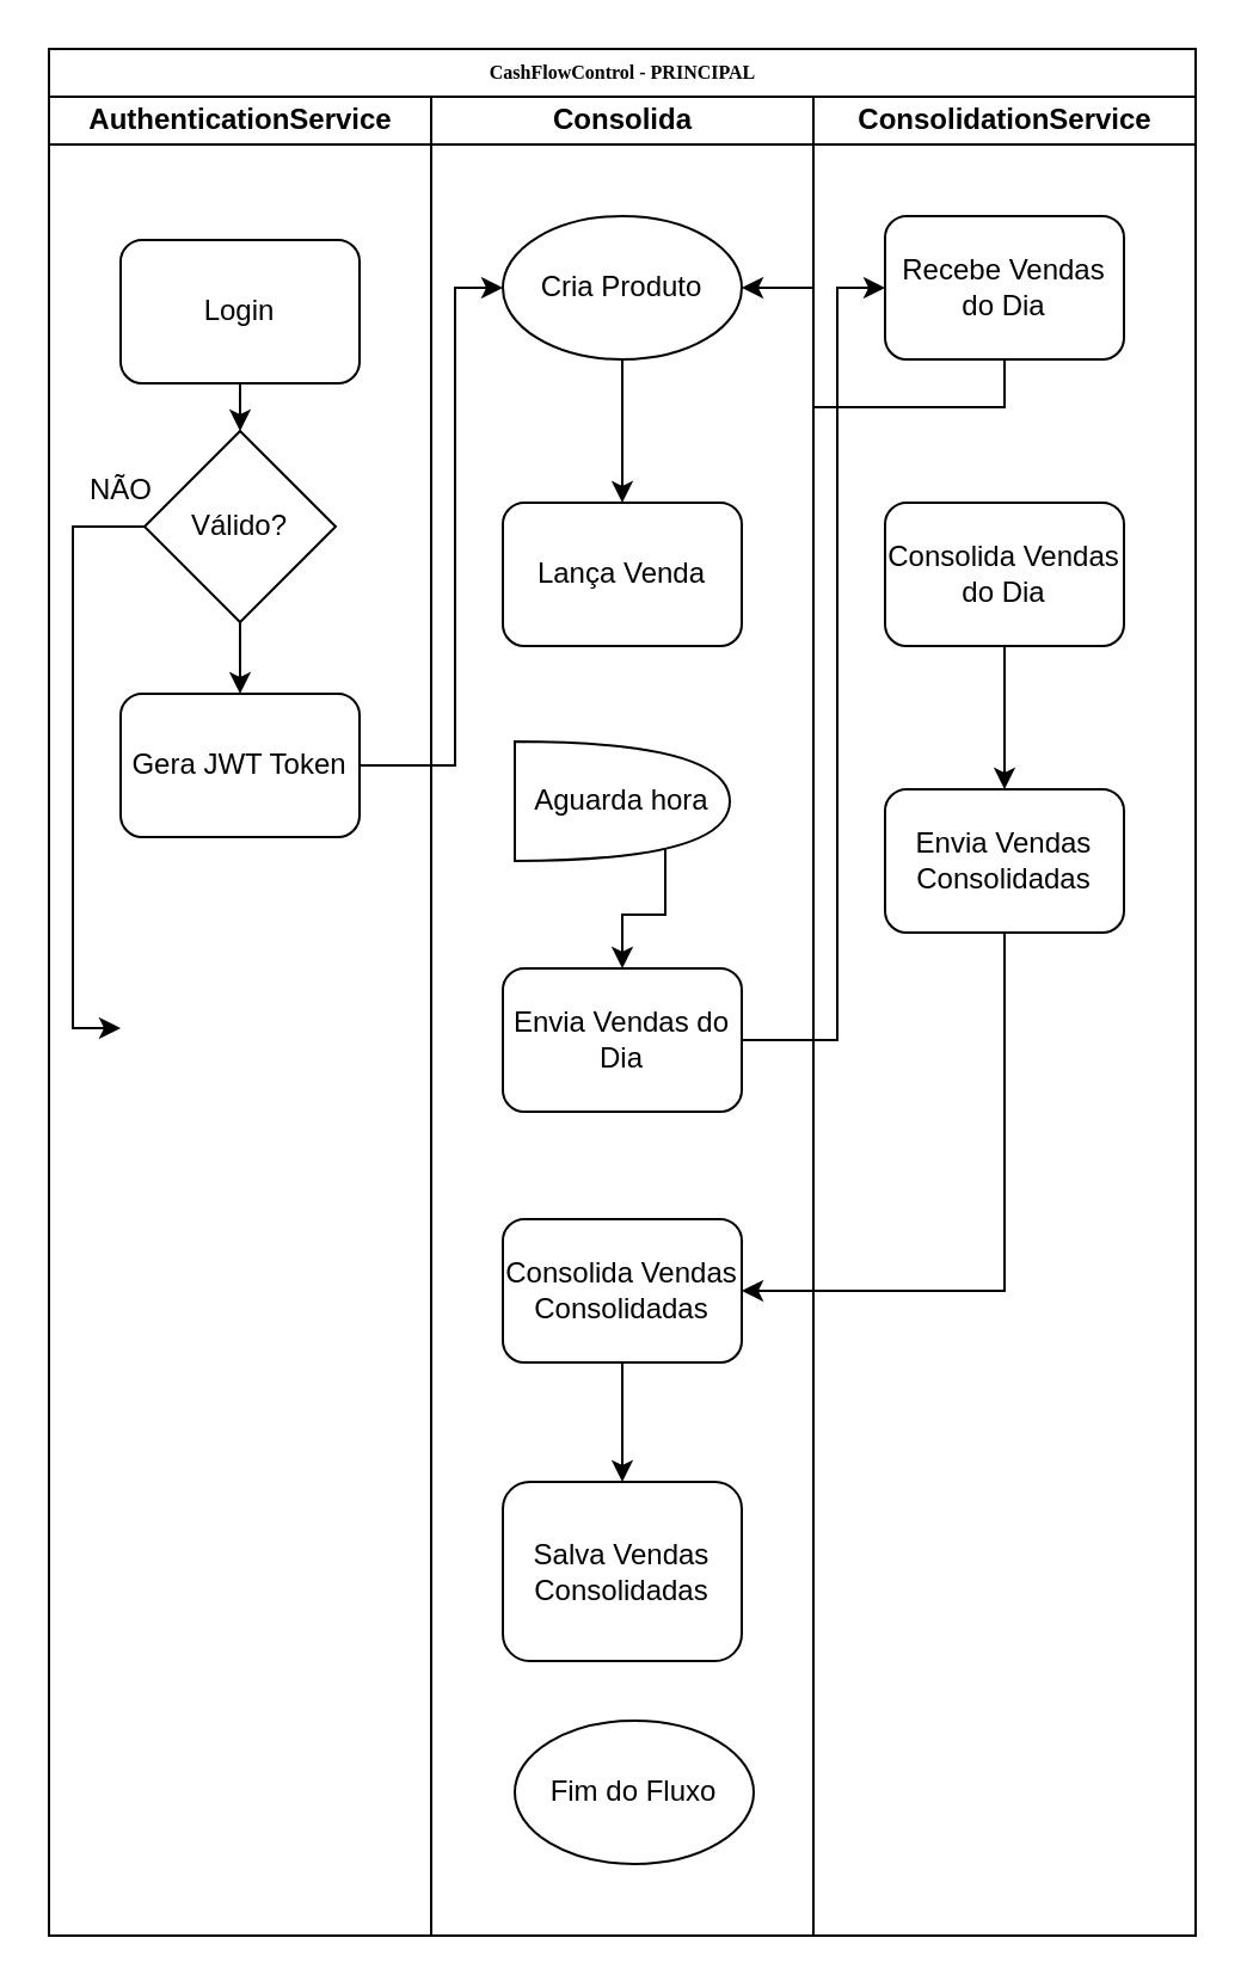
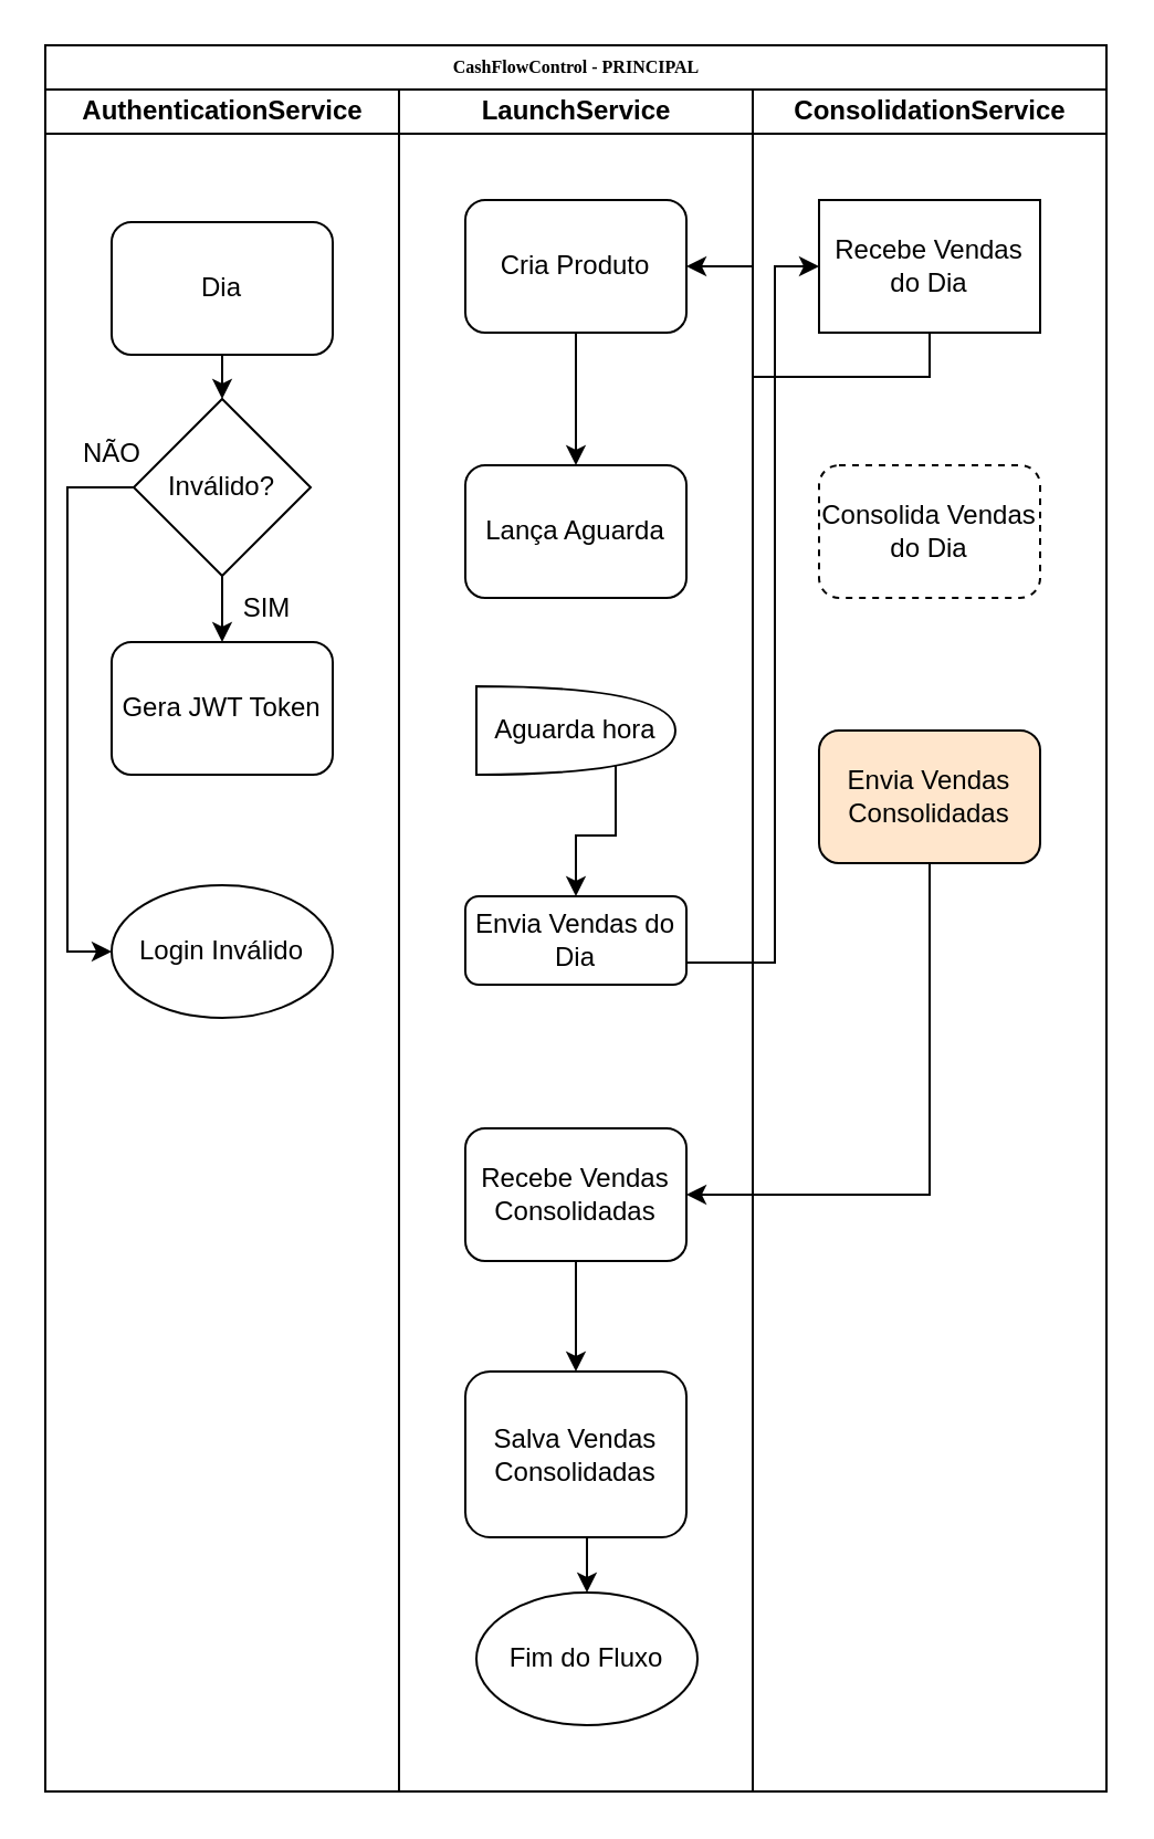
  <mxCell id="0" />
  <mxCell id="1" parent="0" />
  <mxCell id="2" value="CashFlowControl - PRINCIPAL" style="swimlane;html=1;childLayout=stackLayout;startSize=20;rounded=0;shadow=0;labelBackgroundColor=none;strokeWidth=1;fontFamily=Verdana;fontSize=8;align=center;" parent="1" vertex="1"><mxGeometry x="20" y="20" width="480" height="790" as="geometry" /></mxCell>
  <mxCell id="3" value="AuthenticationService" style="swimlane;html=1;startSize=20;" parent="2" vertex="1"><mxGeometry y="20" width="160" height="770" as="geometry" /></mxCell>
  <mxCell id="4" style="edgeStyle=orthogonalEdgeStyle;rounded=0;orthogonalLoop=1;jettySize=auto;html=1;exitX=0.5;exitY=1;exitDx=0;exitDy=0;entryX=0.5;entryY=0;entryDx=0;entryDy=0;" parent="3" source="5" target="8" edge="1"><mxGeometry relative="1" as="geometry" /></mxCell>
- <mxCell id="5" value="&lt;font face=&quot;Helvetica&quot;&gt;&lt;span style=&quot;font-size: 12px;&quot;&gt;Login&lt;/span&gt;&lt;/font&gt;" style="rounded=1;whiteSpace=wrap;html=1;shadow=0;labelBackgroundColor=none;strokeWidth=1;fontFamily=Verdana;fontSize=8;align=center;" parent="3" vertex="1"><mxGeometry x="30" y="60" width="100" height="60" as="geometry" /></mxCell>
+ <mxCell id="5" value="&lt;font face=&quot;Helvetica&quot;&gt;&lt;span style=&quot;font-size: 12px;&quot;&gt;Dia&lt;/span&gt;&lt;/font&gt;" style="rounded=1;whiteSpace=wrap;html=1;shadow=0;labelBackgroundColor=none;strokeWidth=1;fontFamily=Verdana;fontSize=8;align=center;" parent="3" vertex="1"><mxGeometry x="30" y="60" width="100" height="60" as="geometry" /></mxCell>
  <mxCell id="6" style="edgeStyle=orthogonalEdgeStyle;rounded=0;orthogonalLoop=1;jettySize=auto;html=1;exitX=0.5;exitY=1;exitDx=0;exitDy=0;entryX=0.5;entryY=0;entryDx=0;entryDy=0;" parent="3" source="8" target="9" edge="1"><mxGeometry relative="1" as="geometry" /></mxCell>
  <mxCell id="7" style="edgeStyle=orthogonalEdgeStyle;rounded=0;orthogonalLoop=1;jettySize=auto;html=1;exitX=0;exitY=0.5;exitDx=0;exitDy=0;entryX=0;entryY=0.5;entryDx=0;entryDy=0;" parent="3" source="8" edge="1"><mxGeometry relative="1" as="geometry"><mxPoint x="30" y="390" as="targetPoint" /><Array as="points"><mxPoint x="10" y="180" /><mxPoint x="10" y="390" /></Array></mxGeometry></mxCell>
- <mxCell id="8" value="Válido?" style="rhombus;whiteSpace=wrap;html=1;" parent="3" vertex="1"><mxGeometry x="40" y="140" width="80" height="80" as="geometry" /></mxCell>
+ <mxCell id="8" value="Inválido?" style="rhombus;whiteSpace=wrap;html=1;" parent="3" vertex="1"><mxGeometry x="40" y="140" width="80" height="80" as="geometry" /></mxCell>
  <mxCell id="9" value="&lt;font face=&quot;Helvetica&quot;&gt;&lt;span style=&quot;font-size: 12px;&quot;&gt;Gera JWT Token&lt;/span&gt;&lt;/font&gt;" style="rounded=1;whiteSpace=wrap;html=1;shadow=0;labelBackgroundColor=none;strokeWidth=1;fontFamily=Verdana;fontSize=8;align=center;" parent="3" vertex="1"><mxGeometry x="30" y="250" width="100" height="60" as="geometry" /></mxCell>
+ <mxCell id="10" value="Login Inválido" style="ellipse;whiteSpace=wrap;html=1;" parent="3" vertex="1"><mxGeometry x="30" y="360" width="100" height="60" as="geometry" /></mxCell>
+ <mxCell id="11" value="SIM" style="text;html=1;align=center;verticalAlign=middle;resizable=0;points=[];autosize=1;strokeColor=none;fillColor=none;" parent="3" vertex="1"><mxGeometry x="80" y="220" width="40" height="30" as="geometry" /></mxCell>
  <mxCell id="12" value="NÃO" style="text;html=1;align=center;verticalAlign=middle;resizable=0;points=[];autosize=1;strokeColor=none;fillColor=none;" parent="3" vertex="1"><mxGeometry x="5" y="150" width="50" height="30" as="geometry" /></mxCell>
- <mxCell id="13" value="Consolida" style="swimlane;html=1;startSize=20;" parent="2" vertex="1"><mxGeometry x="160" y="20" width="160" height="770" as="geometry" /></mxCell>
+ <mxCell id="13" value="LaunchService" style="swimlane;html=1;startSize=20;" parent="2" vertex="1"><mxGeometry x="160" y="20" width="160" height="770" as="geometry" /></mxCell>
  <mxCell id="14" style="edgeStyle=orthogonalEdgeStyle;rounded=0;orthogonalLoop=1;jettySize=auto;html=1;exitX=0.5;exitY=1;exitDx=0;exitDy=0;entryX=0.5;entryY=0;entryDx=0;entryDy=0;" parent="13" source="15" target="16" edge="1"><mxGeometry relative="1" as="geometry" /></mxCell>
- <mxCell id="15" value="&lt;font face=&quot;Helvetica&quot;&gt;&lt;span style=&quot;font-size: 12px;&quot;&gt;Cria Produto&lt;/span&gt;&lt;/font&gt;" style="ellipse;whiteSpace=wrap;html=1;shadow=0;labelBackgroundColor=none;strokeWidth=1;fontFamily=Verdana;fontSize=8;align=center;" parent="13" vertex="1"><mxGeometry x="30" y="50" width="100" height="60" as="geometry" /></mxCell>
- <mxCell id="16" value="&lt;font face=&quot;Helvetica&quot;&gt;&lt;span style=&quot;font-size: 12px;&quot;&gt;Lança Venda&lt;/span&gt;&lt;/font&gt;" style="rounded=1;whiteSpace=wrap;html=1;shadow=0;labelBackgroundColor=none;strokeWidth=1;fontFamily=Verdana;fontSize=8;align=center;" parent="13" vertex="1"><mxGeometry x="30" y="170" width="100" height="60" as="geometry" /></mxCell>
+ <mxCell id="15" value="&lt;font face=&quot;Helvetica&quot;&gt;&lt;span style=&quot;font-size: 12px;&quot;&gt;Cria Produto&lt;/span&gt;&lt;/font&gt;" style="rounded=1;whiteSpace=wrap;html=1;shadow=0;labelBackgroundColor=none;strokeWidth=1;fontFamily=Verdana;fontSize=8;align=center;" parent="13" vertex="1"><mxGeometry x="30" y="50" width="100" height="60" as="geometry" /></mxCell>
+ <mxCell id="16" value="&lt;font face=&quot;Helvetica&quot;&gt;&lt;span style=&quot;font-size: 12px;&quot;&gt;Lança Aguarda&lt;/span&gt;&lt;/font&gt;" style="rounded=1;whiteSpace=wrap;html=1;shadow=0;labelBackgroundColor=none;strokeWidth=1;fontFamily=Verdana;fontSize=8;align=center;" parent="13" vertex="1"><mxGeometry x="30" y="170" width="100" height="60" as="geometry" /></mxCell>
  <mxCell id="17" style="edgeStyle=orthogonalEdgeStyle;rounded=0;orthogonalLoop=1;jettySize=auto;html=1;exitX=0.7;exitY=0.9;exitDx=0;exitDy=0;exitPerimeter=0;" parent="13" source="18" target="19" edge="1"><mxGeometry relative="1" as="geometry" /></mxCell>
- <mxCell id="18" value="Aguarda hora" style="shape=or;whiteSpace=wrap;html=1;" parent="13" vertex="1"><mxGeometry x="35" y="270" width="90" height="50" as="geometry" /></mxCell>
- <mxCell id="19" value="&lt;font face=&quot;Helvetica&quot;&gt;&lt;span style=&quot;font-size: 12px;&quot;&gt;Envia Vendas do Dia&lt;/span&gt;&lt;/font&gt;" style="rounded=1;whiteSpace=wrap;html=1;shadow=0;labelBackgroundColor=none;strokeWidth=1;fontFamily=Verdana;fontSize=8;align=center;" parent="13" vertex="1"><mxGeometry x="30" y="365" width="100" height="60" as="geometry" /></mxCell>
+ <mxCell id="18" value="Aguarda hora" style="shape=or;whiteSpace=wrap;html=1;" parent="13" vertex="1"><mxGeometry x="35" y="270" width="90" height="40" as="geometry" /></mxCell>
+ <mxCell id="19" value="&lt;font face=&quot;Helvetica&quot;&gt;&lt;span style=&quot;font-size: 12px;&quot;&gt;Envia Vendas do Dia&lt;/span&gt;&lt;/font&gt;" style="rounded=1;whiteSpace=wrap;html=1;shadow=0;labelBackgroundColor=none;strokeWidth=1;fontFamily=Verdana;fontSize=8;align=center;" parent="13" vertex="1"><mxGeometry x="30" y="365" width="100" height="40" as="geometry" /></mxCell>
  <mxCell id="20" style="edgeStyle=orthogonalEdgeStyle;rounded=0;orthogonalLoop=1;jettySize=auto;html=1;exitX=0.5;exitY=1;exitDx=0;exitDy=0;entryX=0.5;entryY=0;entryDx=0;entryDy=0;" parent="13" source="21" target="23" edge="1"><mxGeometry relative="1" as="geometry" /></mxCell>
- <mxCell id="21" value="&lt;font face=&quot;Helvetica&quot;&gt;&lt;span style=&quot;font-size: 12px;&quot;&gt;Consolida Vendas Consolidadas&lt;/span&gt;&lt;/font&gt;" style="rounded=1;whiteSpace=wrap;html=1;shadow=0;labelBackgroundColor=none;strokeWidth=1;fontFamily=Verdana;fontSize=8;align=center;" parent="13" vertex="1"><mxGeometry x="30" y="470" width="100" height="60" as="geometry" /></mxCell>
+ <mxCell id="21" value="&lt;font face=&quot;Helvetica&quot;&gt;&lt;span style=&quot;font-size: 12px;&quot;&gt;Recebe Vendas Consolidadas&lt;/span&gt;&lt;/font&gt;" style="rounded=1;whiteSpace=wrap;html=1;shadow=0;labelBackgroundColor=none;strokeWidth=1;fontFamily=Verdana;fontSize=8;align=center;" parent="13" vertex="1"><mxGeometry x="30" y="470" width="100" height="60" as="geometry" /></mxCell>
+ <mxCell id="22" style="edgeStyle=orthogonalEdgeStyle;rounded=0;orthogonalLoop=1;jettySize=auto;html=1;exitX=0.5;exitY=1;exitDx=0;exitDy=0;entryX=0.5;entryY=0;entryDx=0;entryDy=0;" parent="13" source="23" target="24" edge="1"><mxGeometry relative="1" as="geometry" /></mxCell>
  <mxCell id="23" value="&lt;font face=&quot;Helvetica&quot;&gt;&lt;span style=&quot;font-size: 12px;&quot;&gt;Salva Vendas Consolidadas&lt;/span&gt;&lt;/font&gt;" style="rounded=1;whiteSpace=wrap;html=1;shadow=0;labelBackgroundColor=none;strokeWidth=1;fontFamily=Verdana;fontSize=8;align=center;" parent="13" vertex="1"><mxGeometry x="30" y="580" width="100" height="75" as="geometry" /></mxCell>
  <mxCell id="24" value="Fim do Fluxo" style="ellipse;whiteSpace=wrap;html=1;" parent="13" vertex="1"><mxGeometry x="35" y="680" width="100" height="60" as="geometry" /></mxCell>
  <mxCell id="25" value="ConsolidationService" style="swimlane;html=1;startSize=20;" parent="2" vertex="1"><mxGeometry x="320" y="20" width="160" height="770" as="geometry" /></mxCell>
  <mxCell id="26" style="edgeStyle=orthogonalEdgeStyle;rounded=0;orthogonalLoop=1;jettySize=auto;html=1;exitX=0.5;exitY=1;exitDx=0;exitDy=0;" parent="25" source="27" target="15" edge="1"><mxGeometry relative="1" as="geometry" /></mxCell>
- <mxCell id="27" value="&lt;font face=&quot;Helvetica&quot;&gt;&lt;span style=&quot;font-size: 12px;&quot;&gt;Recebe Vendas do Dia&lt;/span&gt;&lt;/font&gt;" style="rounded=1;whiteSpace=wrap;html=1;shadow=0;labelBackgroundColor=none;strokeWidth=1;fontFamily=Verdana;fontSize=8;align=center;" parent="25" vertex="1"><mxGeometry x="30" y="50" width="100" height="60" as="geometry" /></mxCell>
- <mxCell id="28" style="edgeStyle=orthogonalEdgeStyle;rounded=0;orthogonalLoop=1;jettySize=auto;html=1;exitX=0.5;exitY=1;exitDx=0;exitDy=0;entryX=0.5;entryY=0;entryDx=0;entryDy=0;" parent="25" source="29" target="30" edge="1"><mxGeometry relative="1" as="geometry" /></mxCell>
- <mxCell id="29" value="&lt;font face=&quot;Helvetica&quot;&gt;&lt;span style=&quot;font-size: 12px;&quot;&gt;Consolida Vendas do Dia&lt;/span&gt;&lt;/font&gt;" style="rounded=1;whiteSpace=wrap;html=1;shadow=0;labelBackgroundColor=none;strokeWidth=1;fontFamily=Verdana;fontSize=8;align=center;" parent="25" vertex="1"><mxGeometry x="30" y="170" width="100" height="60" as="geometry" /></mxCell>
- <mxCell id="30" value="&lt;font face=&quot;Helvetica&quot;&gt;&lt;span style=&quot;font-size: 12px;&quot;&gt;Envia Vendas Consolidadas&lt;/span&gt;&lt;/font&gt;" style="rounded=1;whiteSpace=wrap;html=1;shadow=0;labelBackgroundColor=none;strokeWidth=1;fontFamily=Verdana;fontSize=8;align=center;" parent="25" vertex="1"><mxGeometry x="30" y="290" width="100" height="60" as="geometry" /></mxCell>
- <mxCell id="31" style="edgeStyle=orthogonalEdgeStyle;rounded=0;orthogonalLoop=1;jettySize=auto;html=1;exitX=1;exitY=0.5;exitDx=0;exitDy=0;entryX=0;entryY=0.5;entryDx=0;entryDy=0;" parent="2" source="9" target="15" edge="1"><mxGeometry relative="1" as="geometry"><Array as="points"><mxPoint x="170" y="300" /><mxPoint x="170" y="100" /></Array></mxGeometry></mxCell>
+ <mxCell id="27" value="&lt;font face=&quot;Helvetica&quot;&gt;&lt;span style=&quot;font-size: 12px;&quot;&gt;Recebe Vendas do Dia&lt;/span&gt;&lt;/font&gt;" style="whiteSpace=wrap;html=1;shadow=0;labelBackgroundColor=none;strokeWidth=1;fontFamily=Verdana;fontSize=8;align=center;rounded=0;" parent="25" vertex="1"><mxGeometry x="30" y="50" width="100" height="60" as="geometry" /></mxCell>
+ <mxCell id="29" value="&lt;font face=&quot;Helvetica&quot;&gt;&lt;span style=&quot;font-size: 12px;&quot;&gt;Consolida Vendas do Dia&lt;/span&gt;&lt;/font&gt;" style="rounded=1;whiteSpace=wrap;html=1;shadow=0;labelBackgroundColor=none;strokeWidth=1;fontFamily=Verdana;fontSize=8;align=center;dashed=1;" parent="25" vertex="1"><mxGeometry x="30" y="170" width="100" height="60" as="geometry" /></mxCell>
+ <mxCell id="30" value="&lt;font face=&quot;Helvetica&quot;&gt;&lt;span style=&quot;font-size: 12px;&quot;&gt;Envia Vendas Consolidadas&lt;/span&gt;&lt;/font&gt;" style="rounded=1;whiteSpace=wrap;html=1;shadow=0;labelBackgroundColor=none;strokeWidth=1;fontFamily=Verdana;fontSize=8;align=center;fillColor=#ffe6cc;" parent="25" vertex="1"><mxGeometry x="30" y="290" width="100" height="60" as="geometry" /></mxCell>
  <mxCell id="32" style="edgeStyle=orthogonalEdgeStyle;rounded=0;orthogonalLoop=1;jettySize=auto;html=1;exitX=1;exitY=0.5;exitDx=0;exitDy=0;entryX=0;entryY=0.5;entryDx=0;entryDy=0;" parent="2" source="19" target="27" edge="1"><mxGeometry relative="1" as="geometry"><Array as="points"><mxPoint x="330" y="415" /><mxPoint x="330" y="100" /></Array></mxGeometry></mxCell>
  <mxCell id="33" style="edgeStyle=orthogonalEdgeStyle;rounded=0;orthogonalLoop=1;jettySize=auto;html=1;exitX=0.5;exitY=1;exitDx=0;exitDy=0;entryX=1;entryY=0.5;entryDx=0;entryDy=0;" parent="2" source="30" target="21" edge="1"><mxGeometry relative="1" as="geometry" /></mxCell>
